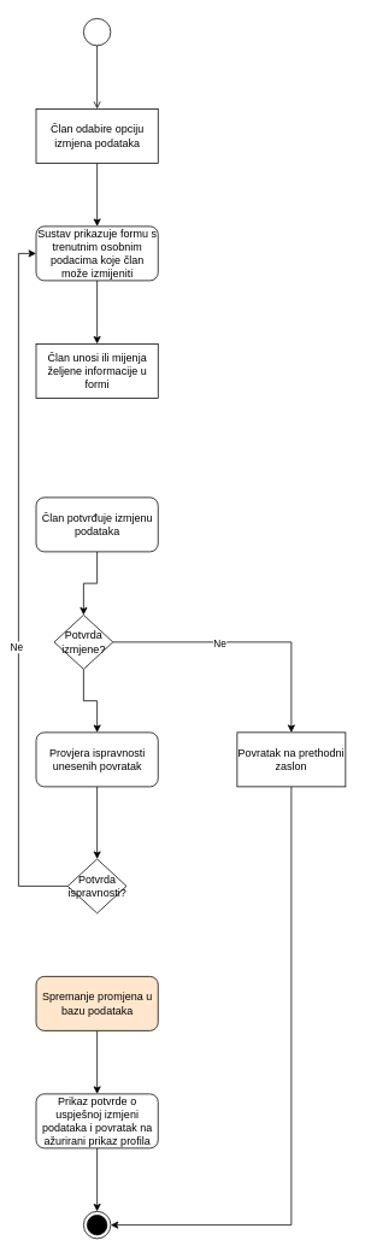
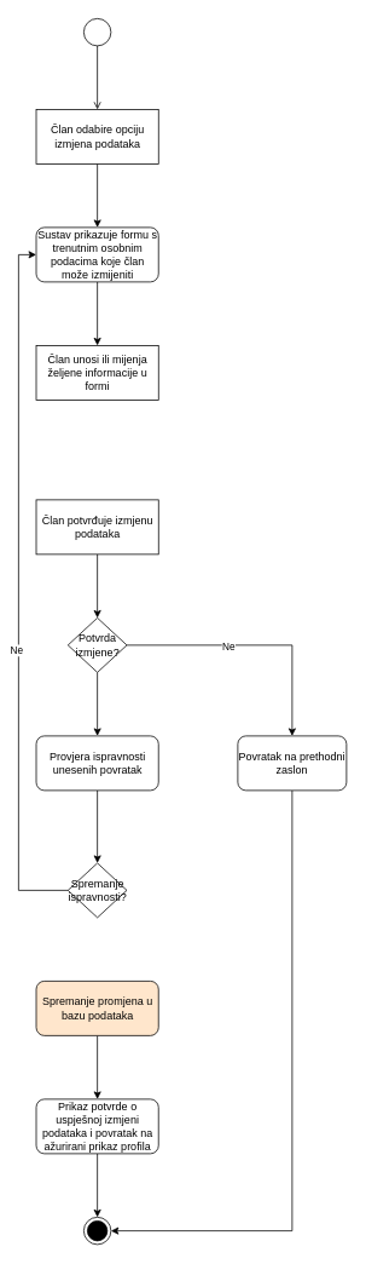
  <mxCell id="0" />
  <mxCell id="1" parent="0" />
  <mxCell id="2" value="" style="ellipse;html=1;" parent="1" vertex="1"><mxGeometry x="92" y="20" width="30" height="30" as="geometry" /></mxCell>
  <mxCell id="3" value="" style="endArrow=open;html=1;rounded=0;align=center;verticalAlign=top;endFill=0;labelBackgroundColor=none;endSize=6;entryX=0.5;entryY=0;entryDx=0;entryDy=0;" parent="1" source="2" target="5" edge="1"><mxGeometry relative="1" as="geometry"><mxPoint x="107" y="110" as="targetPoint" /></mxGeometry></mxCell>
  <mxCell id="4" style="edgeStyle=orthogonalEdgeStyle;rounded=0;orthogonalLoop=1;jettySize=auto;html=1;exitX=0.5;exitY=1;exitDx=0;exitDy=0;entryX=0.5;entryY=0;entryDx=0;entryDy=0;" parent="1" source="5" target="7" edge="1"><mxGeometry relative="1" as="geometry"><mxPoint x="107" y="250" as="targetPoint" /></mxGeometry></mxCell>
  <mxCell id="5" value="Član odabire opciju izmjena podataka" style="whiteSpace=wrap;html=1;rounded=0;" parent="1" vertex="1"><mxGeometry x="39.5" y="120" width="135" height="60" as="geometry" /></mxCell>
  <mxCell id="6" style="edgeStyle=orthogonalEdgeStyle;rounded=0;orthogonalLoop=1;jettySize=auto;html=1;exitX=0.5;exitY=1;exitDx=0;exitDy=0;entryX=0.5;entryY=0;entryDx=0;entryDy=0;" parent="1" source="7" target="8" edge="1"><mxGeometry relative="1" as="geometry" /></mxCell>
  <mxCell id="7" value="Sustav prikazuje formu s trenutnim osobnim podacima koje član može izmijeniti" style="rounded=1;whiteSpace=wrap;html=1;" parent="1" vertex="1"><mxGeometry x="39.5" y="250" width="135" height="60" as="geometry" /></mxCell>
  <mxCell id="8" value="Član unosi ili mijenja željene informacije u formi" style="whiteSpace=wrap;html=1;rounded=0;" parent="1" vertex="1"><mxGeometry x="39.5" y="380" width="135" height="60" as="geometry" /></mxCell>
  <mxCell id="9" style="edgeStyle=orthogonalEdgeStyle;rounded=0;orthogonalLoop=1;jettySize=auto;html=1;exitX=0.5;exitY=1;exitDx=0;exitDy=0;entryX=0.5;entryY=0;entryDx=0;entryDy=0;" parent="1" source="10" target="14" edge="1"><mxGeometry relative="1" as="geometry" /></mxCell>
- <mxCell id="10" value="Član potvrđuje izmjenu podataka" style="rounded=1;whiteSpace=wrap;html=1;" parent="1" vertex="1"><mxGeometry x="39.5" y="550" width="135" height="60" as="geometry" /></mxCell>
+ <mxCell id="10" value="Član potvrđuje izmjenu podataka" style="whiteSpace=wrap;html=1;rounded=0;" parent="1" vertex="1"><mxGeometry x="39.5" y="550" width="135" height="60" as="geometry" /></mxCell>
  <mxCell id="11" style="edgeStyle=orthogonalEdgeStyle;rounded=0;orthogonalLoop=1;jettySize=auto;html=1;exitX=1;exitY=0.5;exitDx=0;exitDy=0;" parent="1" source="14" target="16" edge="1"><mxGeometry relative="1" as="geometry" /></mxCell>
  <mxCell id="12" value="Ne" style="edgeLabel;html=1;align=center;verticalAlign=middle;resizable=0;points=[];" parent="11" vertex="1" connectable="0"><mxGeometry x="-0.205" y="-1" relative="1" as="geometry"><mxPoint as="offset" /></mxGeometry></mxCell>
  <mxCell id="13" style="edgeStyle=orthogonalEdgeStyle;rounded=0;orthogonalLoop=1;jettySize=auto;html=1;exitX=0.5;exitY=1;exitDx=0;exitDy=0;" parent="1" source="14" target="19" edge="1"><mxGeometry relative="1" as="geometry" /></mxCell>
- <mxCell id="14" value="Potvrda izmjene?" style="rhombus;whiteSpace=wrap;html=1;" parent="1" vertex="1"><mxGeometry x="59.5" y="680" width="65" height="60" as="geometry" /></mxCell>
+ <mxCell id="14" value="Potvrda izmjene?" style="rhombus;whiteSpace=wrap;html=1;" parent="1" vertex="1"><mxGeometry x="74.5" y="680" width="65" height="60" as="geometry" /></mxCell>
  <mxCell id="15" style="edgeStyle=orthogonalEdgeStyle;rounded=0;orthogonalLoop=1;jettySize=auto;html=1;exitX=0.5;exitY=1;exitDx=0;exitDy=0;" parent="1" source="16" target="17" edge="1"><mxGeometry relative="1" as="geometry"><Array as="points"><mxPoint x="322" y="1355" /></Array></mxGeometry></mxCell>
- <mxCell id="16" value="Povratak na prethodni zaslon" style="whiteSpace=wrap;html=1;rounded=0;" parent="1" vertex="1"><mxGeometry x="262" y="810" width="120" height="60" as="geometry" /></mxCell>
+ <mxCell id="16" value="Povratak na prethodni zaslon" style="rounded=1;whiteSpace=wrap;html=1;" parent="1" vertex="1"><mxGeometry x="262" y="810" width="120" height="60" as="geometry" /></mxCell>
  <mxCell id="17" value="" style="ellipse;html=1;shape=endState;fillColor=strokeColor;" parent="1" vertex="1"><mxGeometry x="92" y="1340" width="30" height="30" as="geometry" /></mxCell>
  <mxCell id="18" style="edgeStyle=orthogonalEdgeStyle;rounded=0;orthogonalLoop=1;jettySize=auto;html=1;exitX=0.5;exitY=1;exitDx=0;exitDy=0;" parent="1" source="19" target="22" edge="1"><mxGeometry relative="1" as="geometry" /></mxCell>
  <mxCell id="19" value="Provjera ispravnosti unesenih povratak" style="rounded=1;whiteSpace=wrap;html=1;" parent="1" vertex="1"><mxGeometry x="39.5" y="810" width="135" height="60" as="geometry" /></mxCell>
  <mxCell id="20" style="edgeStyle=orthogonalEdgeStyle;rounded=0;orthogonalLoop=1;jettySize=auto;html=1;exitX=0;exitY=0.5;exitDx=0;exitDy=0;entryX=0;entryY=0.5;entryDx=0;entryDy=0;" parent="1" source="22" target="7" edge="1"><mxGeometry relative="1" as="geometry"><Array as="points"><mxPoint x="20" y="980" /><mxPoint x="20" y="280" /></Array></mxGeometry></mxCell>
  <mxCell id="21" value="Ne" style="edgeLabel;html=1;align=center;verticalAlign=middle;resizable=0;points=[];" parent="20" vertex="1" connectable="0"><mxGeometry x="-0.177" y="3" relative="1" as="geometry"><mxPoint as="offset" /></mxGeometry></mxCell>
- <mxCell id="22" value="Potvrda ispravnosti?" style="rhombus;whiteSpace=wrap;html=1;" parent="1" vertex="1"><mxGeometry x="74.5" y="950" width="65" height="60" as="geometry" /></mxCell>
+ <mxCell id="22" value="Spremanje ispravnosti?" style="rhombus;whiteSpace=wrap;html=1;" parent="1" vertex="1"><mxGeometry x="74.5" y="950" width="65" height="60" as="geometry" /></mxCell>
  <mxCell id="23" style="edgeStyle=orthogonalEdgeStyle;rounded=0;orthogonalLoop=1;jettySize=auto;html=1;exitX=0.5;exitY=1;exitDx=0;exitDy=0;entryX=0.5;entryY=0;entryDx=0;entryDy=0;" parent="1" source="24" target="26" edge="1"><mxGeometry relative="1" as="geometry" /></mxCell>
  <mxCell id="24" value="Spremanje promjena u bazu podataka" style="rounded=1;whiteSpace=wrap;html=1;fillColor=#ffe6cc;" parent="1" vertex="1"><mxGeometry x="39.5" y="1080" width="135" height="60" as="geometry" /></mxCell>
  <mxCell id="25" style="edgeStyle=orthogonalEdgeStyle;rounded=0;orthogonalLoop=1;jettySize=auto;html=1;exitX=0.5;exitY=1;exitDx=0;exitDy=0;entryX=0.5;entryY=0;entryDx=0;entryDy=0;" parent="1" source="26" target="17" edge="1"><mxGeometry relative="1" as="geometry" /></mxCell>
  <mxCell id="26" value="Prikaz potvrde o uspješnoj izmjeni podataka i povratak na ažurirani prikaz profila" style="rounded=1;whiteSpace=wrap;html=1;" parent="1" vertex="1"><mxGeometry x="39.5" y="1210" width="135" height="60" as="geometry" /></mxCell>
